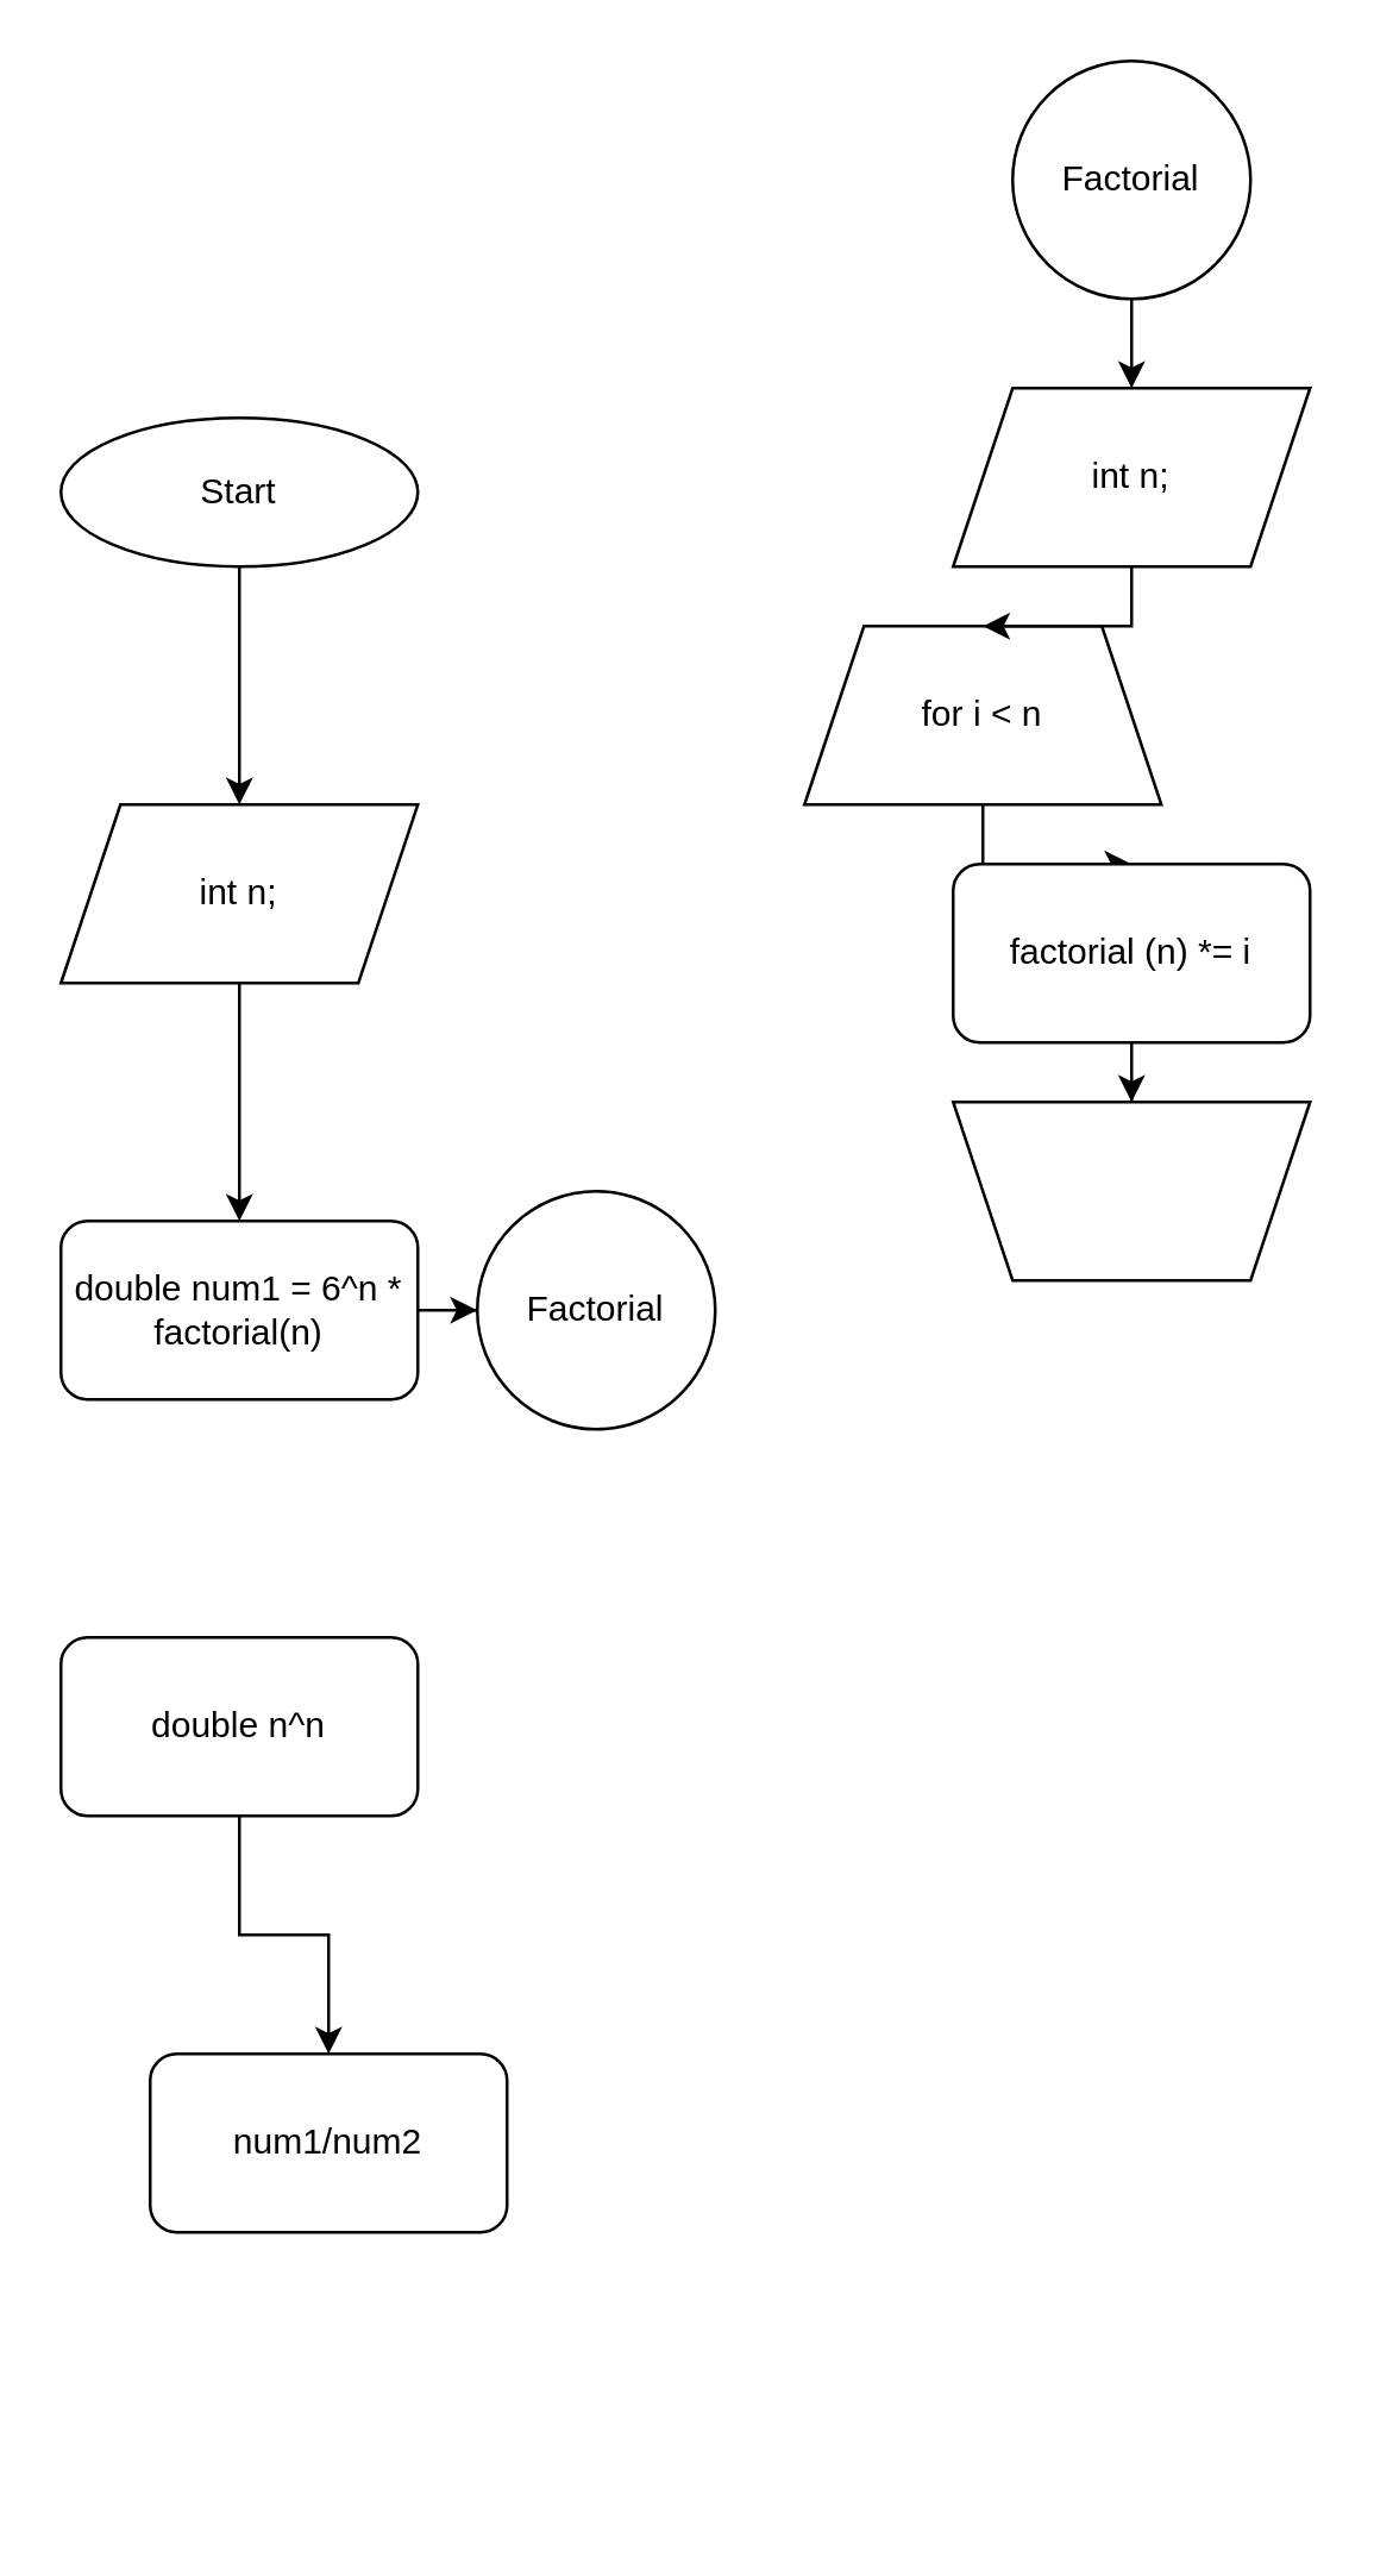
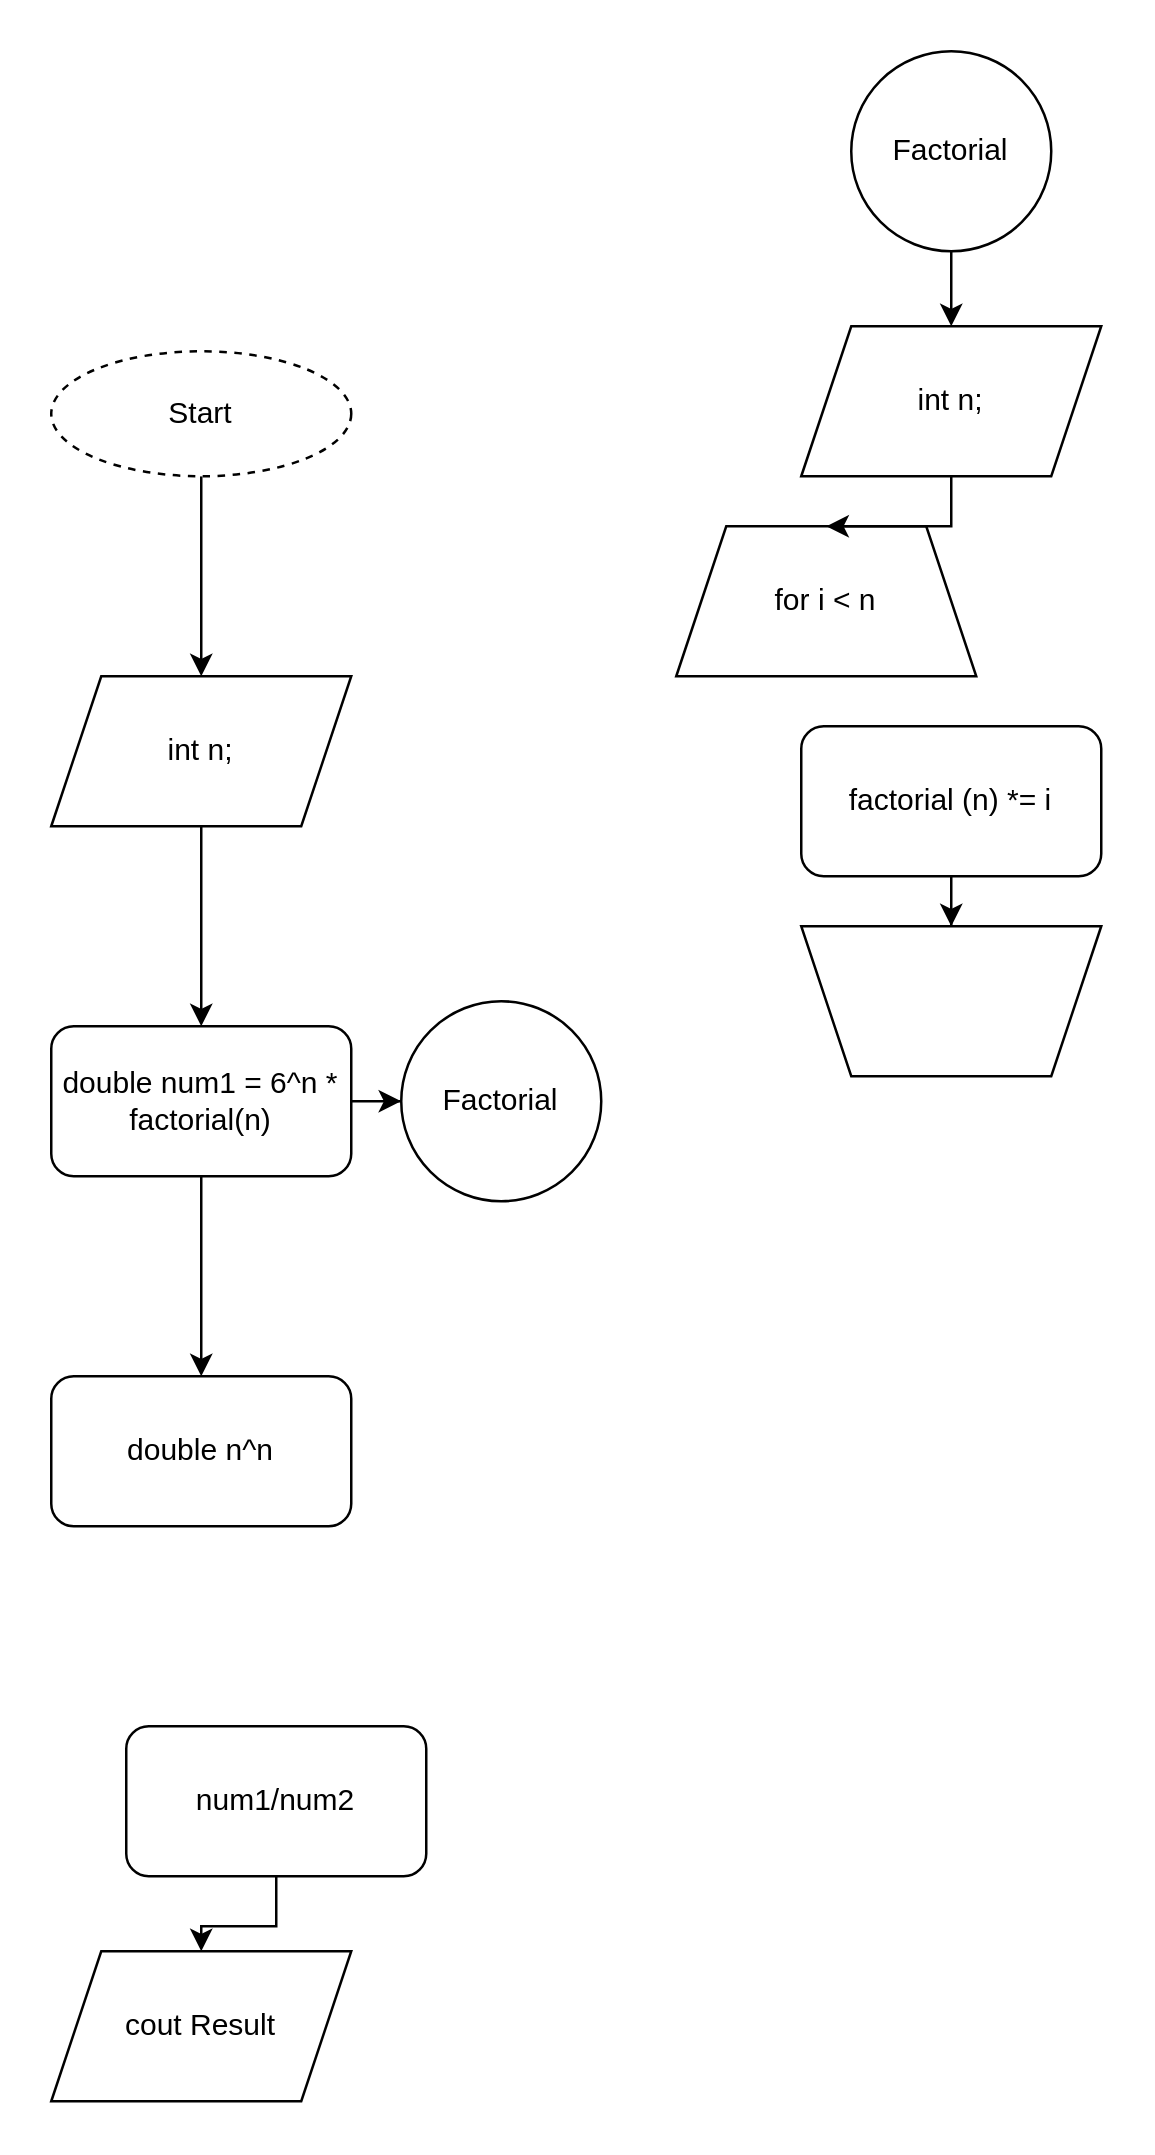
  <mxCell id="0" />
  <mxCell id="1" parent="0" />
  <mxCell id="2" value="" style="edgeStyle=orthogonalEdgeStyle;rounded=0;orthogonalLoop=1;jettySize=auto;html=1;" edge="1" parent="1" source="3" target="15"><mxGeometry relative="1" as="geometry" /></mxCell>
- <mxCell id="3" value="Start" style="ellipse;whiteSpace=wrap;html=1;" vertex="1" parent="1"><mxGeometry x="20" y="140" width="120" height="50" as="geometry" /></mxCell>
+ <mxCell id="3" value="Start" style="ellipse;whiteSpace=wrap;html=1;dashed=1;" vertex="1" parent="1"><mxGeometry x="20" y="140" width="120" height="50" as="geometry" /></mxCell>
  <mxCell id="4" value="Factorial" style="ellipse;whiteSpace=wrap;html=1;" vertex="1" parent="1"><mxGeometry x="160" y="400" width="80" height="80" as="geometry" /></mxCell>
  <mxCell id="5" value="" style="edgeStyle=orthogonalEdgeStyle;rounded=0;orthogonalLoop=1;jettySize=auto;html=1;" edge="1" parent="1" source="6" target="10"><mxGeometry relative="1" as="geometry" /></mxCell>
  <mxCell id="6" value="Factorial" style="ellipse;whiteSpace=wrap;html=1;" vertex="1" parent="1"><mxGeometry x="340" y="20" width="80" height="80" as="geometry" /></mxCell>
- <mxCell id="7" value="" style="edgeStyle=orthogonalEdgeStyle;rounded=0;orthogonalLoop=1;jettySize=auto;html=1;" edge="1" parent="1" source="8" target="12"><mxGeometry relative="1" as="geometry" /></mxCell>
  <mxCell id="8" value="for i &amp;lt; n" style="shape=trapezoid;perimeter=trapezoidPerimeter;whiteSpace=wrap;html=1;fixedSize=1;" vertex="1" parent="1"><mxGeometry x="270" y="210" width="120" height="60" as="geometry" /></mxCell>
  <mxCell id="9" value="" style="edgeStyle=orthogonalEdgeStyle;rounded=0;orthogonalLoop=1;jettySize=auto;html=1;" edge="1" parent="1" source="10" target="8"><mxGeometry relative="1" as="geometry" /></mxCell>
  <mxCell id="10" value="int n;" style="shape=parallelogram;perimeter=parallelogramPerimeter;whiteSpace=wrap;html=1;fixedSize=1;" vertex="1" parent="1"><mxGeometry x="320" y="130" width="120" height="60" as="geometry" /></mxCell>
  <mxCell id="11" value="" style="edgeStyle=orthogonalEdgeStyle;rounded=0;orthogonalLoop=1;jettySize=auto;html=1;" edge="1" parent="1" source="12" target="13"><mxGeometry relative="1" as="geometry" /></mxCell>
  <mxCell id="12" value="factorial (n) *= i" style="rounded=1;whiteSpace=wrap;html=1;" vertex="1" parent="1"><mxGeometry x="320" y="290" width="120" height="60" as="geometry" /></mxCell>
  <mxCell id="13" value="" style="shape=trapezoid;perimeter=trapezoidPerimeter;whiteSpace=wrap;html=1;fixedSize=1;rotation=-180;" vertex="1" parent="1"><mxGeometry x="320" y="370" width="120" height="60" as="geometry" /></mxCell>
  <mxCell id="14" value="" style="edgeStyle=orthogonalEdgeStyle;rounded=0;orthogonalLoop=1;jettySize=auto;html=1;" edge="1" parent="1" source="15" target="18"><mxGeometry relative="1" as="geometry" /></mxCell>
  <mxCell id="15" value="int n;" style="shape=parallelogram;perimeter=parallelogramPerimeter;whiteSpace=wrap;html=1;fixedSize=1;" vertex="1" parent="1"><mxGeometry x="20" y="270" width="120" height="60" as="geometry" /></mxCell>
  <mxCell id="16" value="" style="edgeStyle=orthogonalEdgeStyle;rounded=0;orthogonalLoop=1;jettySize=auto;html=1;" edge="1" parent="1" source="18" target="4"><mxGeometry relative="1" as="geometry" /></mxCell>
+ <mxCell id="17" value="" style="edgeStyle=orthogonalEdgeStyle;rounded=0;orthogonalLoop=1;jettySize=auto;html=1;" edge="1" parent="1" source="18" target="20"><mxGeometry relative="1" as="geometry" /></mxCell>
  <mxCell id="18" value="double num1 = 6^n * factorial(n)" style="rounded=1;whiteSpace=wrap;html=1;" vertex="1" parent="1"><mxGeometry x="20" y="410" width="120" height="60" as="geometry" /></mxCell>
- <mxCell id="19" value="" style="edgeStyle=orthogonalEdgeStyle;rounded=0;orthogonalLoop=1;jettySize=auto;html=1;" edge="1" parent="1" source="20" target="22"><mxGeometry relative="1" as="geometry" /></mxCell>
  <mxCell id="20" value="double n^n" style="whiteSpace=wrap;html=1;rounded=1;" vertex="1" parent="1"><mxGeometry x="20" y="550" width="120" height="60" as="geometry" /></mxCell>
+ <mxCell id="21" value="" style="edgeStyle=orthogonalEdgeStyle;rounded=0;orthogonalLoop=1;jettySize=auto;html=1;" edge="1" parent="1" source="22" target="23"><mxGeometry relative="1" as="geometry" /></mxCell>
  <mxCell id="22" value="num1/num2" style="whiteSpace=wrap;html=1;rounded=1;" vertex="1" parent="1"><mxGeometry x="50" y="690" width="120" height="60" as="geometry" /></mxCell>
+ <mxCell id="23" value="cout Result" style="shape=parallelogram;perimeter=parallelogramPerimeter;whiteSpace=wrap;html=1;fixedSize=1;" vertex="1" parent="1"><mxGeometry x="20" y="780" width="120" height="60" as="geometry" /></mxCell>
